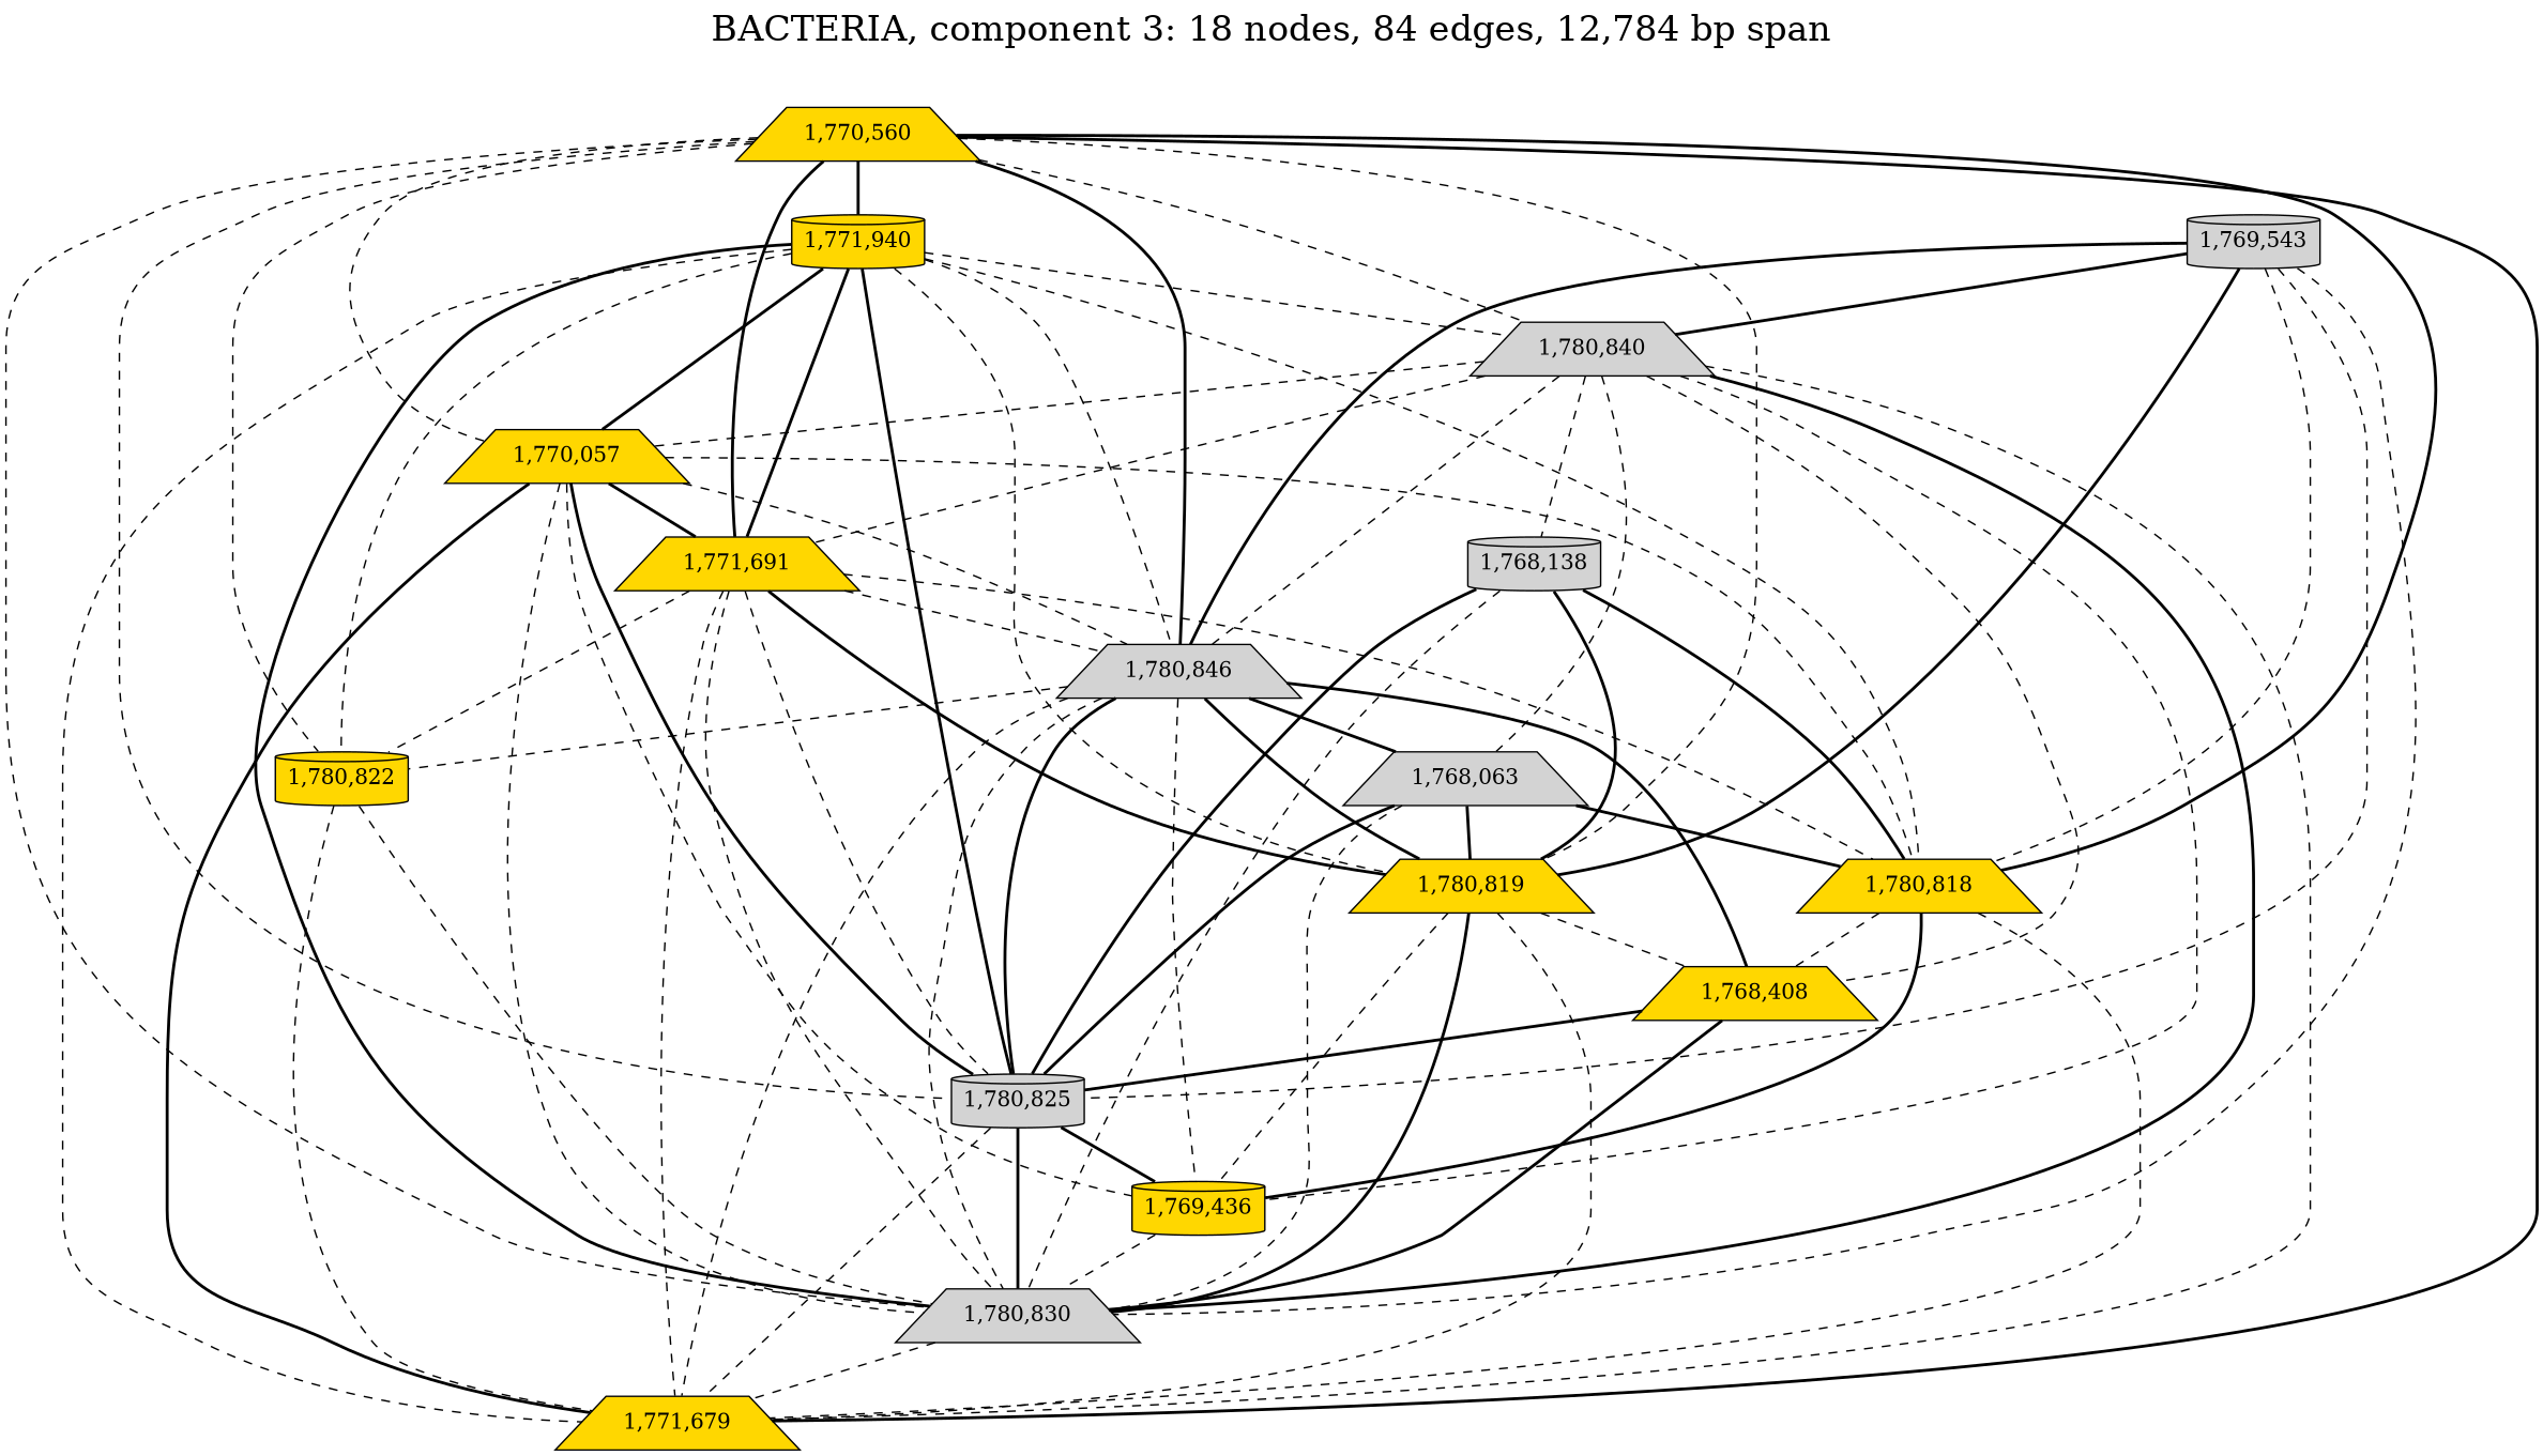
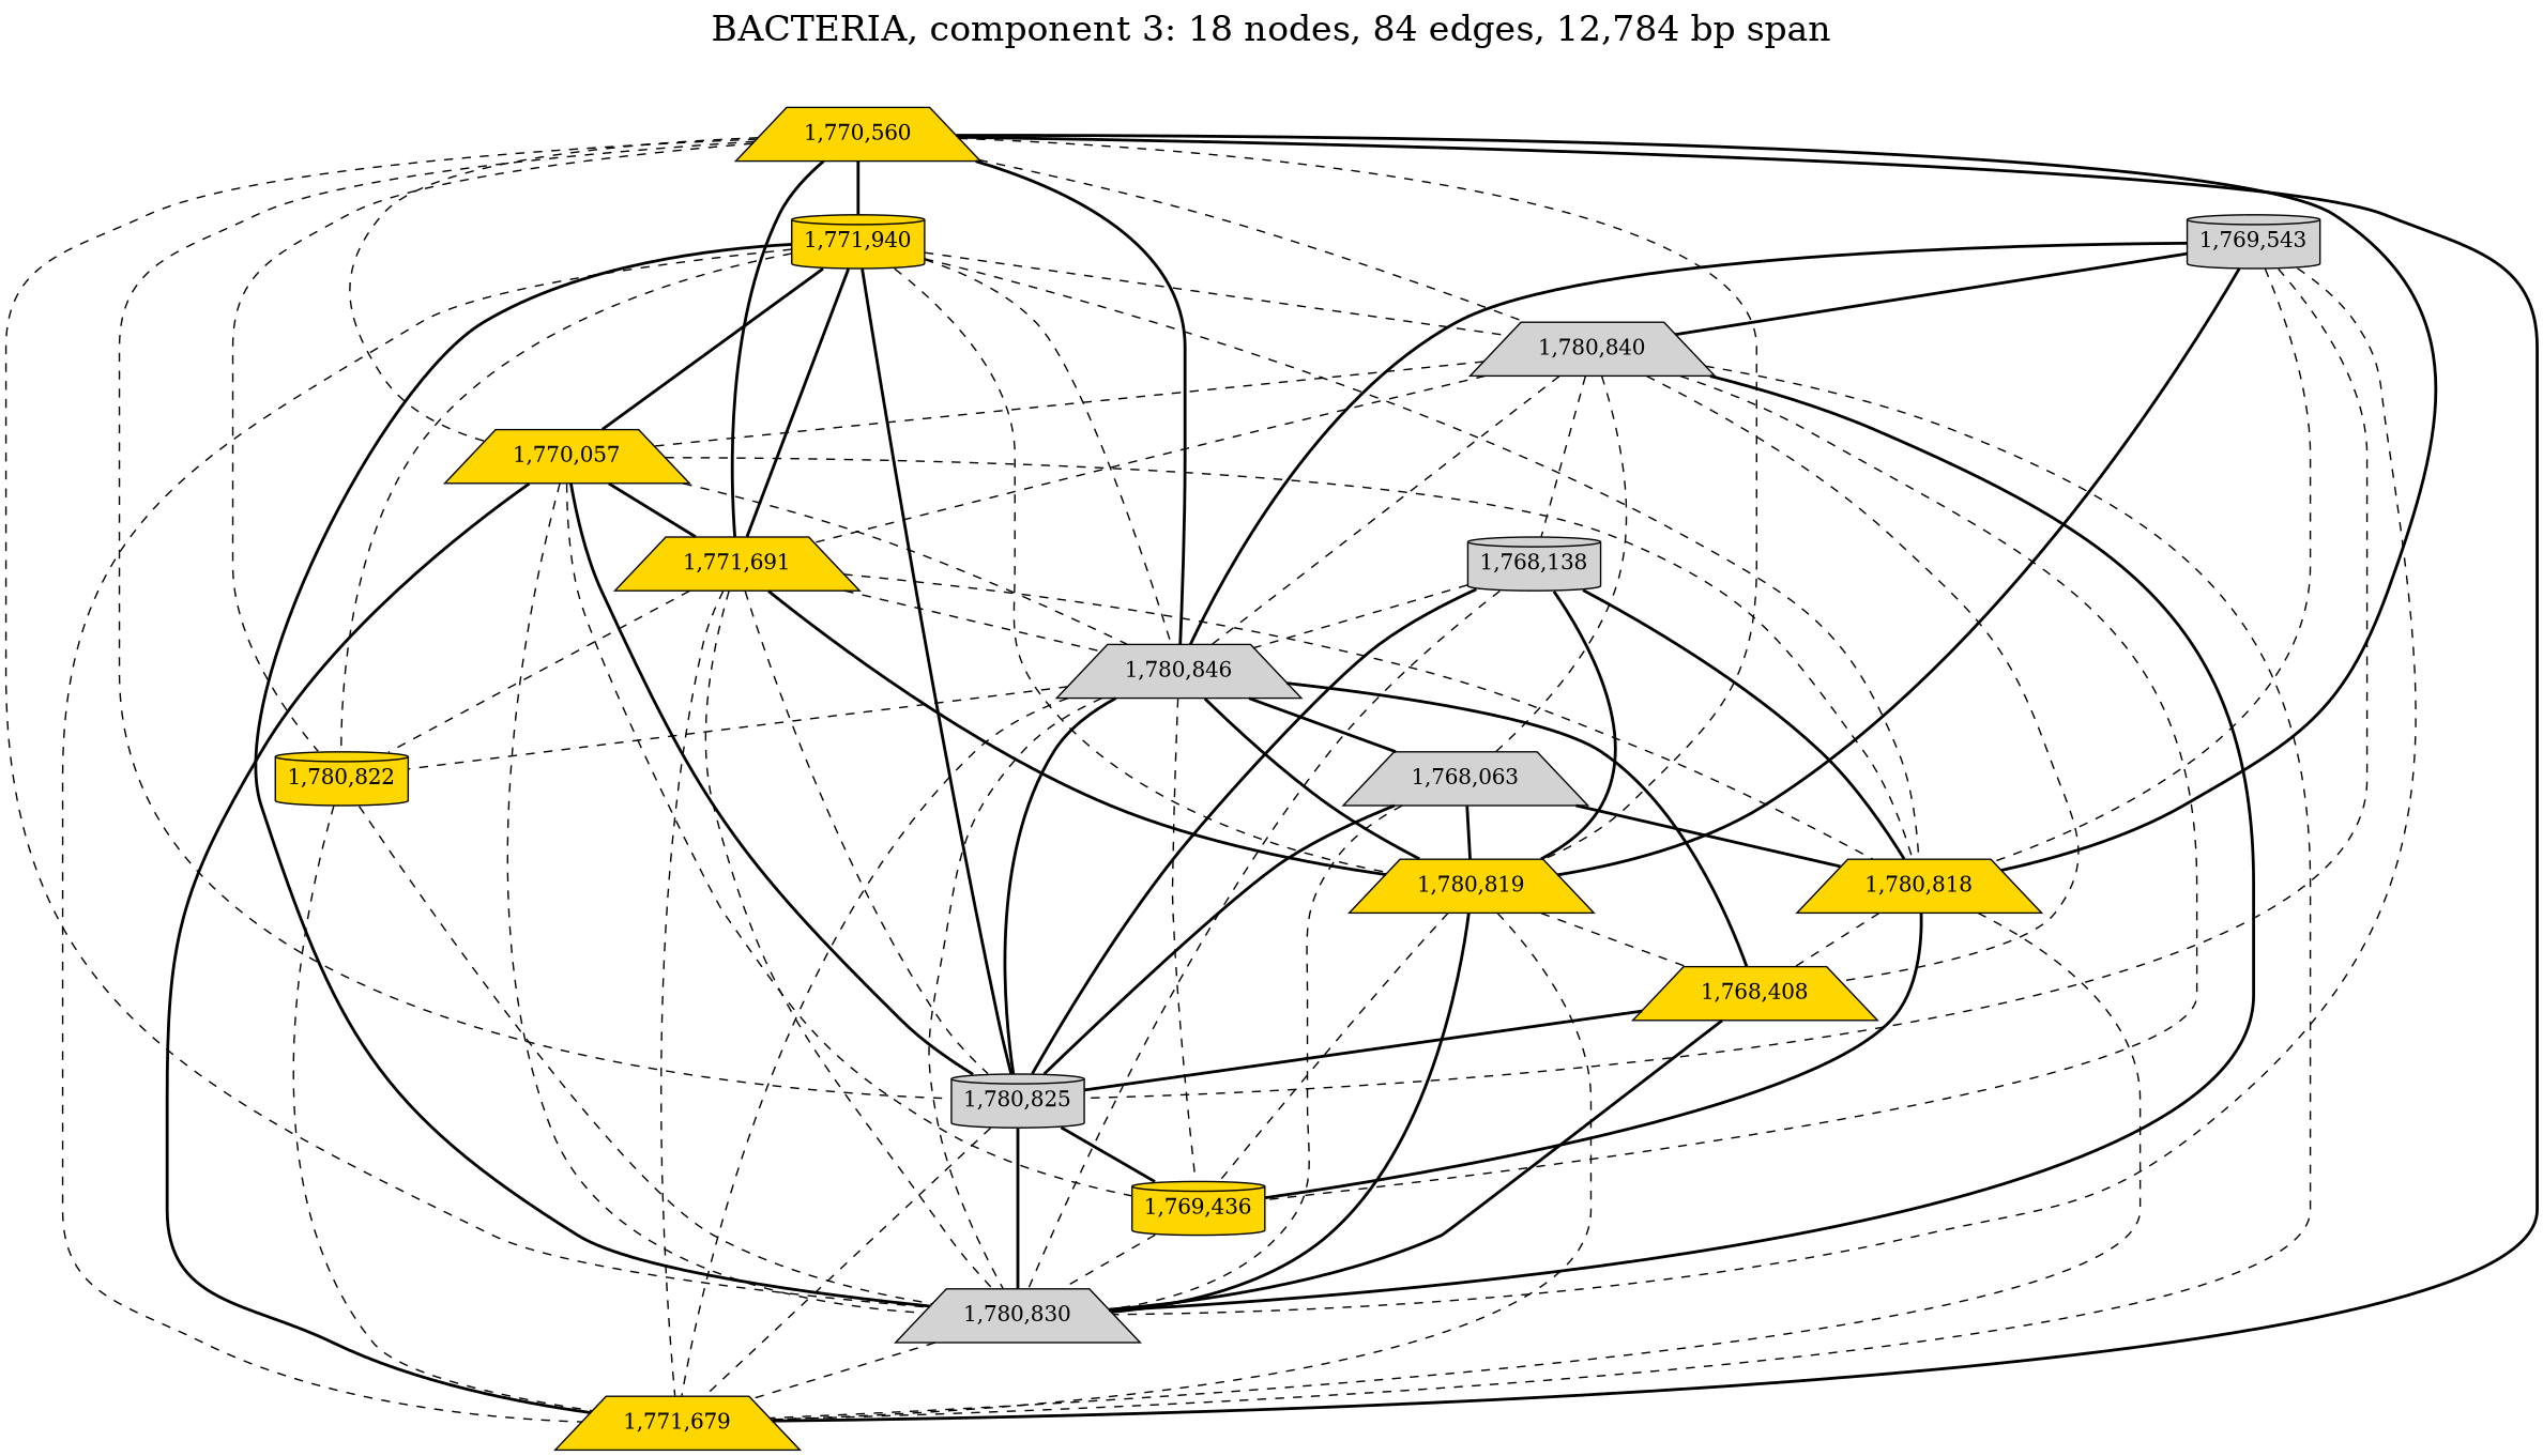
  graph {
    fontsize=24
    label="BACTERIA, component 3: 18 nodes, 84 edges, 12,784 bp span"
    labelloc=t
    node [fillcolor=gold fontcolor="#000000" shape=trapezium style=filled]
    edge [style=dashed]
    "1,771,940" [shape=cylinder]
    "1,770,560"
    "1,780,840" [fillcolor=lightgrey]
    "1,770,057"
    "1,771,691"
    "1,780,846" [fillcolor=lightgrey]
    "1,780,818"
    "1,780,819"
    "1,780,822" [shape=cylinder]
    "1,780,825" [fillcolor=lightgrey shape=cylinder]
    "1,780,830" [fillcolor=lightgrey]
    "1,771,679"
    "1,768,138" [fillcolor=lightgrey shape=cylinder]
    "1,768,063" [fillcolor=lightgrey]
    "1,768,408"
    "1,769,436" [shape=cylinder]
    "1,769,543" [fillcolor=lightgrey shape=cylinder]
    "1,771,940" -- "1,780,840"
    "1,771,940" -- "1,770,057" [style=bold]
    "1,771,940" -- "1,771,691" [style=bold]
    "1,771,940" -- "1,780,846"
    "1,771,940" -- "1,780,818"
    "1,771,940" -- "1,780,819"
    "1,771,940" -- "1,780,822"
    "1,771,940" -- "1,780,825" [style=bold]
    "1,771,940" -- "1,780,830" [style=bold]
    "1,771,940" -- "1,771,679"
    "1,770,560" -- "1,771,940" [style=bold]
    "1,770,560" -- "1,780,840"
    "1,770,560" -- "1,770,057"
    "1,770,560" -- "1,771,691" [style=bold]
    "1,770,560" -- "1,780,846" [style=bold]
    "1,770,560" -- "1,780,818" [style=bold]
    "1,770,560" -- "1,780,819"
    "1,770,560" -- "1,780,822"
    "1,770,560" -- "1,780,825"
    "1,770,560" -- "1,780,830"
    "1,770,560" -- "1,771,679" [style=bold]
    "1,780,840" -- "1,770,057"
    "1,780,840" -- "1,771,691"
    "1,780,840" -- "1,780,846"
    "1,780,840" -- "1,780,830" [style=bold]
    "1,780,840" -- "1,771,679"
    "1,780,840" -- "1,768,138"
    "1,780,840" -- "1,768,063"
    "1,780,840" -- "1,768,408"
    "1,780,840" -- "1,769,436"
    "1,770,057" -- "1,771,691" [style=bold]
    "1,770,057" -- "1,780,846"
    "1,770,057" -- "1,780,818"
    "1,770,057" -- "1,780,825" [style=bold]
    "1,770,057" -- "1,780,830"
    "1,770,057" -- "1,771,679" [style=bold]
    "1,770,057" -- "1,769,436"
    "1,771,691" -- "1,780,846"
    "1,771,691" -- "1,780,818"
    "1,771,691" -- "1,780,819" [style=bold]
    "1,771,691" -- "1,780,822"
    "1,771,691" -- "1,780,825"
    "1,771,691" -- "1,780,830"
    "1,771,691" -- "1,771,679"
    "1,780,846" -- "1,780,819" [style=bold]
    "1,780,846" -- "1,780,822"
    "1,780,846" -- "1,780,825" [style=bold]
    "1,780,846" -- "1,780,830"
    "1,780,846" -- "1,771,679"
    "1,780,846" -- "1,768,063" [style=bold]
    "1,780,846" -- "1,768,408" [style=bold]
    "1,780,846" -- "1,769,436"
    "1,780,818" -- "1,771,679"
    "1,780,818" -- "1,768,408"
    "1,780,818" -- "1,769,436" [style=bold]
    "1,780,819" -- "1,780,830" [style=bold]
    "1,780,819" -- "1,771,679"
    "1,780,819" -- "1,768,408"
    "1,780,819" -- "1,769,436"
    "1,780,822" -- "1,780,830"
    "1,780,822" -- "1,771,679"
    "1,780,825" -- "1,780,830" [style=bold]
    "1,780,825" -- "1,771,679"
    "1,780,825" -- "1,769,436" [style=bold]
    "1,780,830" -- "1,771,679"
+   "1,768,138" -- "1,780,846"
    "1,768,138" -- "1,780,818" [style=bold]
    "1,768,138" -- "1,780,819" [style=bold]
    "1,768,138" -- "1,780,825" [style=bold]
    "1,768,138" -- "1,780,830"
    "1,768,063" -- "1,780,818" [style=bold]
    "1,768,063" -- "1,780,819" [style=bold]
    "1,768,063" -- "1,780,825" [style=bold]
    "1,768,063" -- "1,780,830"
    "1,768,408" -- "1,780,825" [style=bold]
    "1,768,408" -- "1,780,830" [style=bold]
    "1,769,436" -- "1,780,830"
    "1,769,543" -- "1,780,840" [style=bold]
    "1,769,543" -- "1,780,846" [style=bold]
    "1,769,543" -- "1,780,818"
    "1,769,543" -- "1,780,819" [style=bold]
    "1,769,543" -- "1,780,825"
    "1,769,543" -- "1,780,830"
  }
